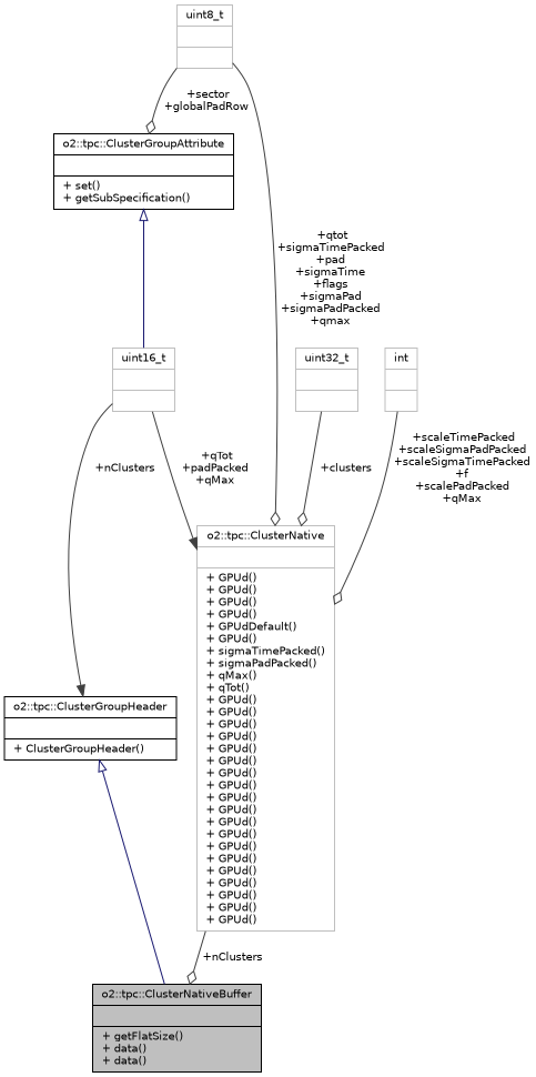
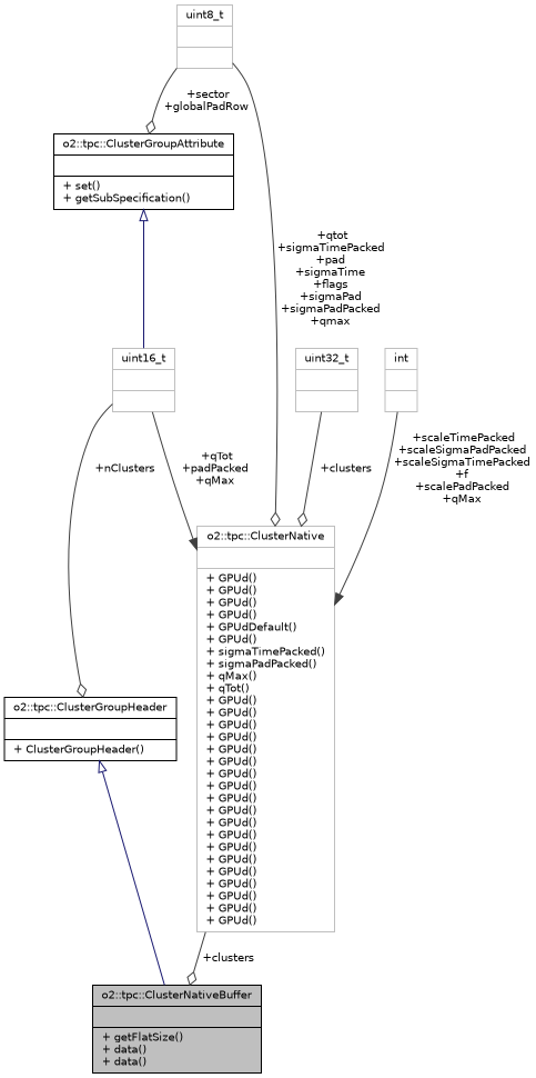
  digraph {
    node [color=grey75 fontname=Helvetica fontsize=10 shape=record]
    edge [color=grey25 fontname=Helvetica fontsize=10 labelfontname=Helvetica labelfontsize=10 style=solid arrowhead=odiamond]
    n1 [color=black fillcolor=grey75 fontcolor=black height=0.2 label="{o2::tpc::ClusterNativeBuffer\n||+ getFlatSize()\l+ data()\l+ data()\l}" style=filled width=0.4]
    n2 [color=black height=0.2 label="{o2::tpc::ClusterGroupHeader\n||+ ClusterGroupHeader()\l}" width=0.4]
    n3 [color=black height=0.2 label="{o2::tpc::ClusterGroupAttribute\n||+ set()\l+ getSubSpecification()\l}" width=0.4]
    n4 [height=0.2 label="{uint16_t\n||}" width=0.4]
    n5 [height=0.2 label="{uint8_t\n||}" width=0.4]
    n6 [height=0.2 label="{o2::tpc::ClusterNative\n||+ GPUd()\l+ GPUd()\l+ GPUd()\l+ GPUd()\l+ GPUdDefault()\l+ GPUd()\l+ sigmaTimePacked()\l+ sigmaPadPacked()\l+ qMax()\l+ qTot()\l+ GPUd()\l+ GPUd()\l+ GPUd()\l+ GPUd()\l+ GPUd()\l+ GPUd()\l+ GPUd()\l+ GPUd()\l+ GPUd()\l+ GPUd()\l+ GPUd()\l+ GPUd()\l+ GPUd()\l+ GPUd()\l+ GPUd()\l+ GPUd()\l+ GPUd()\l+ GPUd()\l+ GPUd()\l}" width=0.4]
    n7 [height=0.2 label="{uint32_t\n||}" width=0.4]
    n8 [height=0.2 label="{int\n||}" width=0.4]
    n2 -> n1 [arrowtail=onormal color=midnightblue dir=back arrowhead=""]
    n3 -> n4 [arrowtail=onormal color=midnightblue dir=back arrowhead=""]
-   n4 -> n2 [arrowhead=normal label=" +nClusters"]
+   n4 -> n2 [label=" +nClusters"]
    n4 -> n6 [arrowhead=normal label=" +qTot\n+padPacked\n+qMax"]
    n5 -> n3 [label=" +sector\n+globalPadRow"]
    n5 -> n6 [label=" +qtot\n+sigmaTimePacked\n+pad\n+sigmaTime\n+flags\n+sigmaPad\n+sigmaPadPacked\n+qmax"]
-   n6 -> n1 [label=" +nClusters"]
+   n6 -> n1 [label=" +clusters"]
    n7 -> n6 [label=" +clusters"]
-   n8 -> n6 [label=" +scaleTimePacked\n+scaleSigmaPadPacked\n+scaleSigmaTimePacked\n+f\n+scalePadPacked\n+qMax"]
+   n8 -> n6 [arrowhead=normal label=" +scaleTimePacked\n+scaleSigmaPadPacked\n+scaleSigmaTimePacked\n+f\n+scalePadPacked\n+qMax"]
  }
